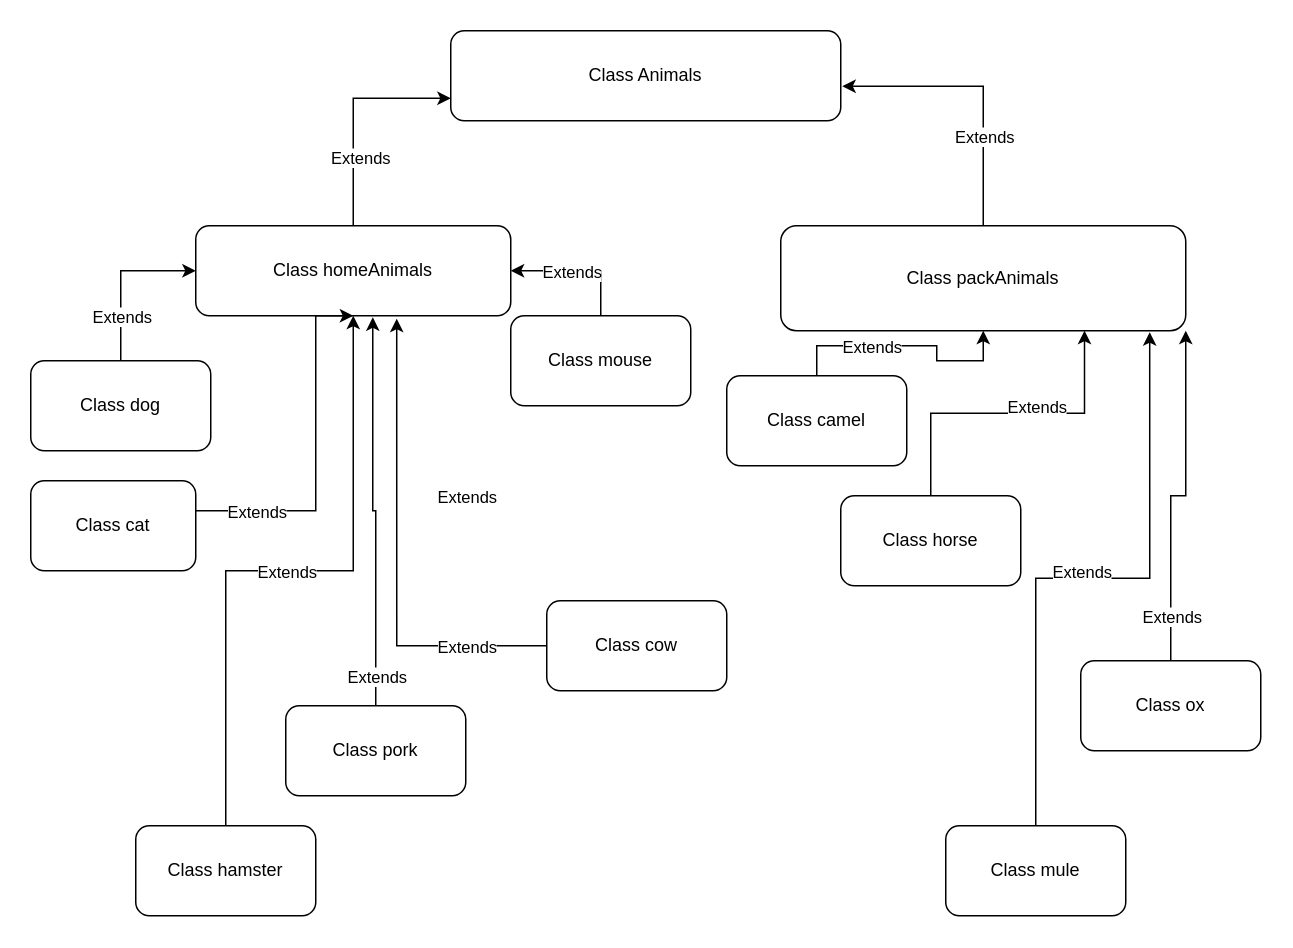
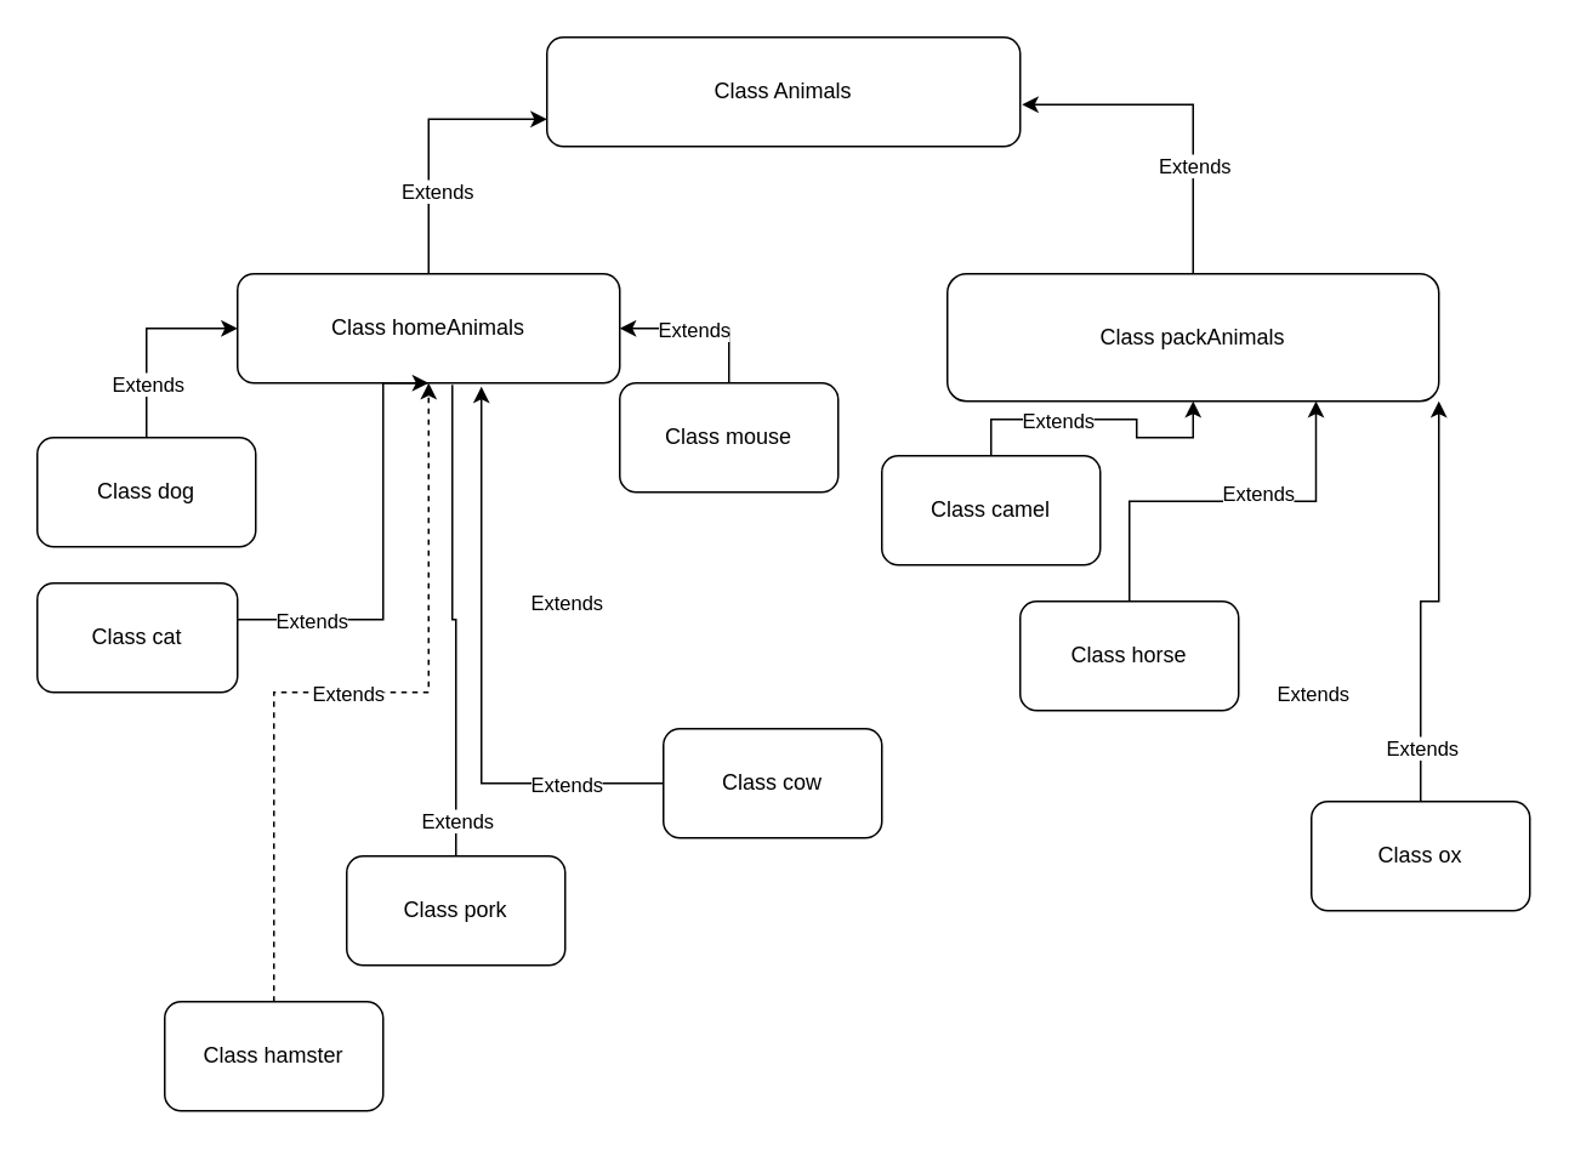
  <mxCell id="0" />
  <mxCell id="1" parent="0" />
  <mxCell id="2" value="Class Animals" style="rounded=1;whiteSpace=wrap;html=1;" vertex="1" parent="1"><mxGeometry x="300" y="20" width="260" height="60" as="geometry" /></mxCell>
  <mxCell id="3" style="edgeStyle=orthogonalEdgeStyle;rounded=0;orthogonalLoop=1;jettySize=auto;html=1;exitX=0.5;exitY=0;exitDx=0;exitDy=0;entryX=0;entryY=0.75;entryDx=0;entryDy=0;" edge="1" parent="1" source="5" target="2"><mxGeometry relative="1" as="geometry" /></mxCell>
  <mxCell id="4" value="Extends" style="edgeLabel;html=1;align=center;verticalAlign=middle;resizable=0;points=[];" vertex="1" connectable="0" parent="3"><mxGeometry x="-0.387" y="-4" relative="1" as="geometry"><mxPoint as="offset" /></mxGeometry></mxCell>
  <mxCell id="5" value="Class homeAnimals" style="rounded=1;whiteSpace=wrap;html=1;" vertex="1" parent="1"><mxGeometry x="130" y="150" width="210" height="60" as="geometry" /></mxCell>
  <mxCell id="6" style="edgeStyle=orthogonalEdgeStyle;rounded=0;orthogonalLoop=1;jettySize=auto;html=1;exitX=0.5;exitY=0;exitDx=0;exitDy=0;entryX=1.004;entryY=0.617;entryDx=0;entryDy=0;entryPerimeter=0;" edge="1" parent="1" source="7" target="2"><mxGeometry relative="1" as="geometry" /></mxCell>
  <mxCell id="7" value="Class packAnimals" style="rounded=1;whiteSpace=wrap;html=1;" vertex="1" parent="1"><mxGeometry x="520" y="150" width="270" height="70" as="geometry" /></mxCell>
  <mxCell id="8" style="edgeStyle=orthogonalEdgeStyle;rounded=0;orthogonalLoop=1;jettySize=auto;html=1;exitX=0.5;exitY=0;exitDx=0;exitDy=0;entryX=0;entryY=0.5;entryDx=0;entryDy=0;" edge="1" parent="1" source="9" target="5"><mxGeometry relative="1" as="geometry" /></mxCell>
  <mxCell id="9" value="Class dog" style="rounded=1;whiteSpace=wrap;html=1;" vertex="1" parent="1"><mxGeometry x="20" y="240" width="120" height="60" as="geometry" /></mxCell>
  <mxCell id="10" style="edgeStyle=orthogonalEdgeStyle;rounded=0;orthogonalLoop=1;jettySize=auto;html=1;entryX=0.5;entryY=1;entryDx=0;entryDy=0;" edge="1" parent="1" target="5"><mxGeometry relative="1" as="geometry"><mxPoint x="120" y="338.98" as="sourcePoint" /><mxPoint x="232.99" y="240" as="targetPoint" /><Array as="points"><mxPoint x="120" y="340" /><mxPoint x="210" y="340" /><mxPoint x="210" y="210" /></Array></mxGeometry></mxCell>
  <mxCell id="11" value="Class cat" style="rounded=1;whiteSpace=wrap;html=1;" vertex="1" parent="1"><mxGeometry x="20" y="320" width="110" height="60" as="geometry" /></mxCell>
- <mxCell id="12" style="edgeStyle=orthogonalEdgeStyle;rounded=0;orthogonalLoop=1;jettySize=auto;html=1;entryX=0.5;entryY=1;entryDx=0;entryDy=0;" edge="1" parent="1" source="13" target="5"><mxGeometry relative="1" as="geometry"><mxPoint x="240" y="260" as="targetPoint" /></mxGeometry></mxCell>
+ <mxCell id="12" style="edgeStyle=orthogonalEdgeStyle;rounded=0;orthogonalLoop=1;jettySize=auto;html=1;entryX=0.5;entryY=1;entryDx=0;entryDy=0;dashed=1;" edge="1" parent="1" source="13" target="5"><mxGeometry relative="1" as="geometry"><mxPoint x="240" y="260" as="targetPoint" /></mxGeometry></mxCell>
  <mxCell id="13" value="Class hamster" style="rounded=1;whiteSpace=wrap;html=1;" vertex="1" parent="1"><mxGeometry x="90" y="550" width="120" height="60" as="geometry" /></mxCell>
  <mxCell id="14" style="edgeStyle=orthogonalEdgeStyle;rounded=0;orthogonalLoop=1;jettySize=auto;html=1;entryX=0.638;entryY=1.033;entryDx=0;entryDy=0;entryPerimeter=0;" edge="1" parent="1" source="15" target="5"><mxGeometry relative="1" as="geometry" /></mxCell>
  <mxCell id="15" value="Class cow" style="rounded=1;whiteSpace=wrap;html=1;" vertex="1" parent="1"><mxGeometry x="364" y="400" width="120" height="60" as="geometry" /></mxCell>
  <mxCell id="16" style="edgeStyle=orthogonalEdgeStyle;rounded=0;orthogonalLoop=1;jettySize=auto;html=1;entryX=1;entryY=0.5;entryDx=0;entryDy=0;" edge="1" parent="1" source="17" target="5"><mxGeometry relative="1" as="geometry" /></mxCell>
  <mxCell id="17" value="Class mouse" style="rounded=1;whiteSpace=wrap;html=1;" vertex="1" parent="1"><mxGeometry x="340" y="210" width="120" height="60" as="geometry" /></mxCell>
- <mxCell id="18" style="edgeStyle=orthogonalEdgeStyle;rounded=0;orthogonalLoop=1;jettySize=auto;html=1;entryX=0.562;entryY=1.017;entryDx=0;entryDy=0;entryPerimeter=0;" edge="1" parent="1" source="19" target="5"><mxGeometry relative="1" as="geometry" /></mxCell>
+ <mxCell id="18" style="edgeStyle=orthogonalEdgeStyle;rounded=0;orthogonalLoop=1;jettySize=auto;html=1;entryX=0.562;entryY=1.017;entryDx=0;entryDy=0;entryPerimeter=0;endArrow=none;" edge="1" parent="1" source="19" target="5"><mxGeometry relative="1" as="geometry" /></mxCell>
  <mxCell id="19" value="Class pork" style="rounded=1;whiteSpace=wrap;html=1;" vertex="1" parent="1"><mxGeometry x="190" y="470" width="120" height="60" as="geometry" /></mxCell>
  <mxCell id="20" style="edgeStyle=orthogonalEdgeStyle;rounded=0;orthogonalLoop=1;jettySize=auto;html=1;" edge="1" parent="1" source="21" target="7"><mxGeometry relative="1" as="geometry" /></mxCell>
  <mxCell id="21" value="Class camel" style="rounded=1;whiteSpace=wrap;html=1;" vertex="1" parent="1"><mxGeometry x="484" y="250" width="120" height="60" as="geometry" /></mxCell>
  <mxCell id="22" style="edgeStyle=orthogonalEdgeStyle;rounded=0;orthogonalLoop=1;jettySize=auto;html=1;entryX=0.75;entryY=1;entryDx=0;entryDy=0;" edge="1" parent="1" source="23" target="7"><mxGeometry relative="1" as="geometry"><mxPoint x="720" y="260" as="targetPoint" /></mxGeometry></mxCell>
  <mxCell id="23" value="Class horse" style="rounded=1;whiteSpace=wrap;html=1;" vertex="1" parent="1"><mxGeometry x="560" y="330" width="120" height="60" as="geometry" /></mxCell>
- <mxCell id="24" style="edgeStyle=orthogonalEdgeStyle;rounded=0;orthogonalLoop=1;jettySize=auto;html=1;entryX=0.911;entryY=1.014;entryDx=0;entryDy=0;entryPerimeter=0;" edge="1" parent="1" source="25" target="7"><mxGeometry relative="1" as="geometry"><mxPoint x="770" y="260" as="targetPoint" /></mxGeometry></mxCell>
- <mxCell id="25" value="Class mule" style="rounded=1;whiteSpace=wrap;html=1;" vertex="1" parent="1"><mxGeometry x="630" y="550" width="120" height="60" as="geometry" /></mxCell>
  <mxCell id="26" style="edgeStyle=orthogonalEdgeStyle;rounded=0;orthogonalLoop=1;jettySize=auto;html=1;entryX=1;entryY=1;entryDx=0;entryDy=0;" edge="1" parent="1" source="27" target="7"><mxGeometry relative="1" as="geometry" /></mxCell>
  <mxCell id="27" value="Class ox" style="rounded=1;whiteSpace=wrap;html=1;" vertex="1" parent="1"><mxGeometry x="720" y="440" width="120" height="60" as="geometry" /></mxCell>
  <mxCell id="28" value="Extends" style="edgeLabel;html=1;align=center;verticalAlign=middle;resizable=0;points=[];" vertex="1" connectable="0" parent="1"><mxGeometry x="655" y="90" as="geometry" /></mxCell>
  <mxCell id="29" value="Extends" style="edgeLabel;html=1;align=center;verticalAlign=middle;resizable=0;points=[];" vertex="1" connectable="0" parent="1"><mxGeometry x="80" y="210" as="geometry" /></mxCell>
  <mxCell id="30" value="Extends" style="edgeLabel;html=1;align=center;verticalAlign=middle;resizable=0;points=[];" vertex="1" connectable="0" parent="1"><mxGeometry x="170" y="340" as="geometry" /></mxCell>
  <mxCell id="31" value="Extends" style="edgeLabel;html=1;align=center;verticalAlign=middle;resizable=0;points=[];" vertex="1" connectable="0" parent="1"><mxGeometry x="190" y="380" as="geometry" /></mxCell>
  <mxCell id="32" value="Extends" style="edgeLabel;html=1;align=center;verticalAlign=middle;resizable=0;points=[];" vertex="1" connectable="0" parent="1"><mxGeometry x="310" y="330" as="geometry" /></mxCell>
  <mxCell id="33" value="Extends" style="edgeLabel;html=1;align=center;verticalAlign=middle;resizable=0;points=[];" vertex="1" connectable="0" parent="1"><mxGeometry x="380" y="180" as="geometry" /></mxCell>
  <mxCell id="34" value="Extends" style="edgeLabel;html=1;align=center;verticalAlign=middle;resizable=0;points=[];" vertex="1" connectable="0" parent="1"><mxGeometry x="310" y="430" as="geometry" /></mxCell>
  <mxCell id="35" value="Extends" style="edgeLabel;html=1;align=center;verticalAlign=middle;resizable=0;points=[];" vertex="1" connectable="0" parent="1"><mxGeometry x="250" y="450" as="geometry" /></mxCell>
  <mxCell id="36" value="Extends" style="edgeLabel;html=1;align=center;verticalAlign=middle;resizable=0;points=[];" vertex="1" connectable="0" parent="1"><mxGeometry x="580" y="230" as="geometry" /></mxCell>
  <mxCell id="37" value="Extends" style="edgeLabel;html=1;align=center;verticalAlign=middle;resizable=0;points=[];" vertex="1" connectable="0" parent="1"><mxGeometry x="690" y="270" as="geometry" /></mxCell>
  <mxCell id="38" value="Extends" style="edgeLabel;html=1;align=center;verticalAlign=middle;resizable=0;points=[];" vertex="1" connectable="0" parent="1"><mxGeometry x="720" y="380" as="geometry" /></mxCell>
  <mxCell id="39" value="Extends" style="edgeLabel;html=1;align=center;verticalAlign=middle;resizable=0;points=[];" vertex="1" connectable="0" parent="1"><mxGeometry x="780" y="410" as="geometry" /></mxCell>
